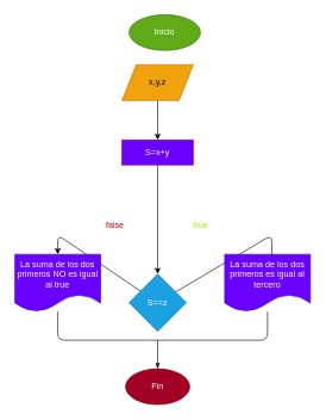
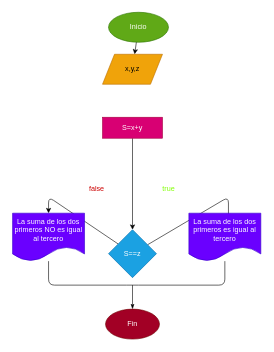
  <mxCell id="0" />
  <mxCell id="1" parent="0" />
  <mxCell id="2" value="Inicio" style="ellipse;whiteSpace=wrap;html=1;fillColor=#60a917;fontColor=#ffffff;strokeColor=#2D7600;" vertex="1" parent="1"><mxGeometry x="180" y="20" width="100" height="50" as="geometry" /></mxCell>
- <mxCell id="4" value="" style="edgeStyle=none;html=1;startArrow=none;startFill=0;endArrow=classic;endFill=1;" edge="1" parent="1" source="5" target="7"><mxGeometry relative="1" as="geometry" /></mxCell>
+ <mxCell id="3" style="edgeStyle=none;html=1;endArrow=none;endFill=0;startArrow=classic;startFill=1;" edge="1" parent="1" source="5" target="2"><mxGeometry relative="1" as="geometry" /></mxCell>
  <mxCell id="5" value="x,y,z" style="shape=parallelogram;perimeter=parallelogramPerimeter;whiteSpace=wrap;html=1;fixedSize=1;fillColor=#f0a30a;strokeColor=#BD7000;fontColor=#000000;" vertex="1" parent="1"><mxGeometry x="170" y="90" width="100" height="50" as="geometry" /></mxCell>
  <mxCell id="6" value="" style="edgeStyle=none;html=1;startArrow=none;startFill=0;endArrow=classic;endFill=1;" edge="1" parent="1" source="7" target="10"><mxGeometry relative="1" as="geometry" /></mxCell>
- <mxCell id="7" value="S=x+y" style="whiteSpace=wrap;html=1;fillColor=#6a00ff;strokeColor=#A50040;fontColor=#ffffff;" vertex="1" parent="1"><mxGeometry x="170" y="195" width="100" height="35" as="geometry" /></mxCell>
+ <mxCell id="7" value="S=x+y" style="whiteSpace=wrap;html=1;fillColor=#d80073;strokeColor=#A50040;fontColor=#ffffff;" vertex="1" parent="1"><mxGeometry x="170" y="195" width="100" height="35" as="geometry" /></mxCell>
  <mxCell id="8" style="edgeStyle=none;html=1;startArrow=none;startFill=0;endArrow=classic;endFill=1;" edge="1" parent="1" source="10"><mxGeometry relative="1" as="geometry"><mxPoint x="380" y="365" as="targetPoint" /><Array as="points"><mxPoint x="380" y="328" /></Array></mxGeometry></mxCell>
  <mxCell id="9" style="edgeStyle=none;html=1;startArrow=none;startFill=0;endArrow=classic;endFill=1;" edge="1" parent="1" source="10" target="13"><mxGeometry relative="1" as="geometry"><Array as="points"><mxPoint x="80" y="328" /></Array></mxGeometry></mxCell>
  <mxCell id="10" value="S==z" style="rhombus;whiteSpace=wrap;html=1;fillColor=#1ba1e2;strokeColor=#006EAF;fontColor=#ffffff;" vertex="1" parent="1"><mxGeometry x="180" y="382.5" width="80" height="80" as="geometry" /></mxCell>
  <mxCell id="11" value="La suma de los dos primeros es igual al tercero" style="shape=document;whiteSpace=wrap;html=1;boundedLbl=1;fillColor=#6a00ff;fontColor=#ffffff;strokeColor=#3700CC;" vertex="1" parent="1"><mxGeometry x="314" y="355" width="120" height="80" as="geometry" /></mxCell>
  <mxCell id="12" style="edgeStyle=none;html=1;fontColor=#CC0000;startArrow=none;startFill=0;endArrow=none;endFill=0;" edge="1" parent="1" source="13" target="11"><mxGeometry relative="1" as="geometry"><Array as="points"><mxPoint x="80" y="475" /><mxPoint x="220" y="475" /><mxPoint x="374" y="475" /></Array></mxGeometry></mxCell>
- <mxCell id="13" value="La suma de los dos primeros NO es igual al true" style="shape=document;whiteSpace=wrap;html=1;boundedLbl=1;fillColor=#6a00ff;fontColor=#ffffff;strokeColor=#3700CC;" vertex="1" parent="1"><mxGeometry x="20" y="355" width="120" height="80" as="geometry" /></mxCell>
+ <mxCell id="13" value="La suma de los dos primeros NO es igual al tercero" style="shape=document;whiteSpace=wrap;html=1;boundedLbl=1;fillColor=#6a00ff;fontColor=#ffffff;strokeColor=#3700CC;" vertex="1" parent="1"><mxGeometry x="20" y="355" width="120" height="80" as="geometry" /></mxCell>
  <mxCell id="14" value="true" style="text;html=1;align=center;verticalAlign=middle;resizable=0;points=[];autosize=1;strokeColor=none;fillColor=none;fontColor=#80FF00;" vertex="1" parent="1"><mxGeometry x="260" y="305" width="40" height="20" as="geometry" /></mxCell>
  <mxCell id="15" value="false" style="text;html=1;align=center;verticalAlign=middle;resizable=0;points=[];autosize=1;strokeColor=none;fillColor=none;fontColor=#CC0000;" vertex="1" parent="1"><mxGeometry x="140" y="305" width="40" height="20" as="geometry" /></mxCell>
  <mxCell id="16" style="edgeStyle=none;html=1;fontColor=#FFFFFF;startArrow=classicThin;startFill=1;endArrow=none;endFill=0;" edge="1" parent="1" source="17"><mxGeometry relative="1" as="geometry"><mxPoint x="220" y="475" as="targetPoint" /></mxGeometry></mxCell>
  <mxCell id="17" value="Fin" style="ellipse;whiteSpace=wrap;html=1;fontColor=#ffffff;fillColor=#a20025;strokeColor=#6F0000;" vertex="1" parent="1"><mxGeometry x="175" y="515" width="90" height="50" as="geometry" /></mxCell>
